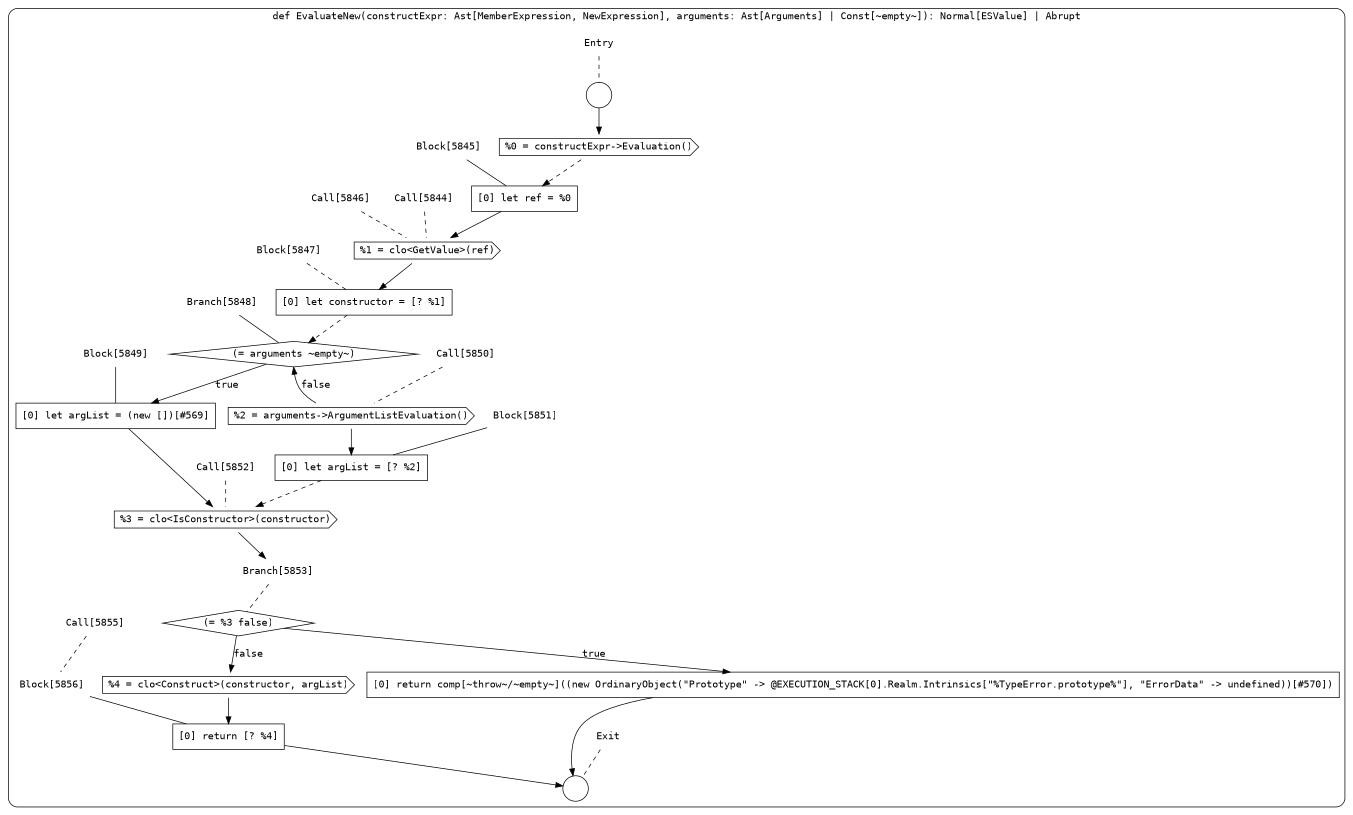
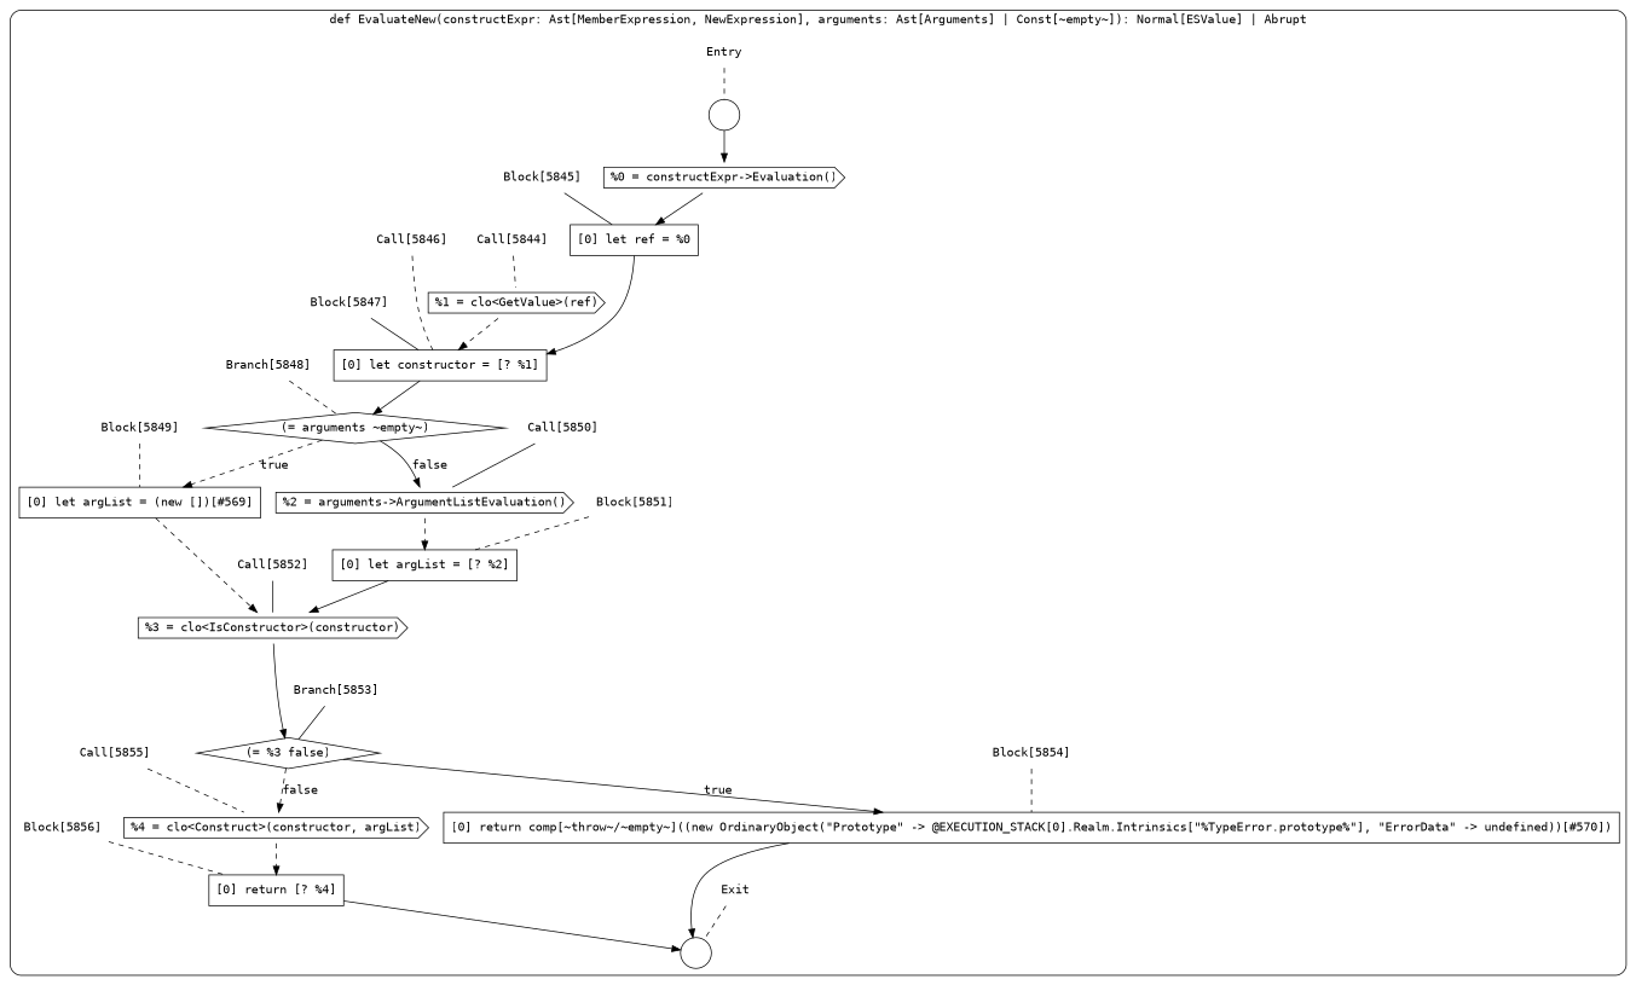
  digraph {
    fontname=Consolas
    node [fontname=Consolas shape=none]
    edge [color=black fontname=Consolas]
    n1 [label=<<font color="black">Entry</font>>]
    n2 [color=black fillcolor=white label=" " shape=circle style=filled]
    n3 [color=black fillcolor=white label=<<font color="black">%0 = constructExpr-&gt;Evaluation()</font>> shape=cds style=filled]
    n4 [color=black fillcolor=white label=<<font color="black">[0] let ref = %0<BR ALIGN="LEFT"/></font>> shape=box style=filled]
    n5 [label=<<font color="black">Exit</font>>]
    n6 [color=black fillcolor=white label=" " shape=circle style=filled]
    n7 [label=<<font color="black">Call[5844]</font>>]
    n8 [color=black fillcolor=white label=<<font color="black">%1 = clo&lt;GetValue&gt;(ref)</font>> shape=cds style=filled]
    n9 [label=<<font color="black">Block[5845]</font>>]
    n10 [color=black fillcolor=white label=<<font color="black">[0] let constructor = [? %1]<BR ALIGN="LEFT"/></font>> shape=box style=filled]
    n11 [label=<<font color="black">Call[5846]</font>>]
    n12 [color=black fillcolor=white label=<<font color="black">(= arguments ~empty~)</font>> shape=diamond style=filled]
    n13 [label=<<font color="black">Block[5847]</font>>]
    n14 [color=black fillcolor=white label=<<font color="black">[0] let argList = (new [])[#569]<BR ALIGN="LEFT"/></font>> shape=box style=filled]
    n15 [color=black fillcolor=white label=<<font color="black">%2 = arguments-&gt;ArgumentListEvaluation()</font>> shape=cds style=filled]
    n16 [label=<<font color="black">Branch[5848]</font>>]
    n17 [color=black fillcolor=white label=<<font color="black">%3 = clo&lt;IsConstructor&gt;(constructor)</font>> shape=cds style=filled]
    n18 [color=black fillcolor=white label=<<font color="black">[0] let argList = [? %2]<BR ALIGN="LEFT"/></font>> shape=box style=filled]
    n19 [label=<<font color="black">Block[5849]</font>>]
    n20 [color=black fillcolor=white label=<<font color="black">(= %3 false)</font>> shape=diamond style=filled]
    n21 [label=<<font color="black">Call[5850]</font>>]
    n22 [label=<<font color="black">Call[5852]</font>>]
    n23 [color=black fillcolor=white label=<<font color="black">[0] return comp[~throw~/~empty~]((new OrdinaryObject(&quot;Prototype&quot; -&gt; @EXECUTION_STACK[0].Realm.Intrinsics[&quot;%TypeError.prototype%&quot;], &quot;ErrorData&quot; -&gt; undefined))[#570])<BR ALIGN="LEFT"/></font>> shape=box style=filled]
    n24 [color=black fillcolor=white label=<<font color="black">%4 = clo&lt;Construct&gt;(constructor, argList)</font>> shape=cds style=filled]
    n25 [label=<<font color="black">Block[5851]</font>>]
    n26 [label=<<font color="black">Branch[5853]</font>>]
    n27 [color=black fillcolor=white label=<<font color="black">[0] return [? %4]<BR ALIGN="LEFT"/></font>> shape=box style=filled]
+   n28 [label=<<font color="black">Block[5854]</font>>]
    n29 [label=<<font color="black">Call[5855]</font>>]
    n30 [label=<<font color="black">Block[5856]</font>>]
    subgraph cluster_1 {
      label="def EvaluateNew(constructExpr: Ast[MemberExpression, NewExpression], arguments: Ast[Arguments] | Const[~empty~]): Normal[ESValue] | Abrupt"
      style=rounded
      n1
      n2
      n3
      n4
      n5
      n6
      n7
      n8
      n9
      n10
      n11
      n12
      n13
      n14
      n15
      n16
      n17
      n18
      n19
      n20
      n21
      n22
      n23
      n24
      n25
      n26
      n27
+     n28
      n29
      n30
    }
    n1 -> n2 [arrowhead=none style=dashed]
    n2 -> n3
-   n3 -> n4 [style=dashed]
-   n4 -> n8
+   n3 -> n4
+   n4 -> n10
    n5 -> n6 [arrowhead=none style=dashed]
    n7 -> n8 [arrowhead=none style=dashed]
-   n8 -> n10
+   n8 -> n10 [style=dashed]
    n9 -> n4 [arrowhead=none style=solid]
-   n10 -> n12 [style=dashed]
-   n11 -> n8 [arrowhead=none style=dashed]
-   n12 -> n14 [label=<<font color="black">true</font>>]
-   n15 -> n12 [label=<<font color="black">false</font>>]
-   n13 -> n10 [arrowhead=none style=dashed]
-   n14 -> n17
-   n15 -> n18
-   n16 -> n12 [arrowhead=none style=solid]
-   n17 -> n26
-   n18 -> n17 [style=dashed]
-   n19 -> n14 [arrowhead=none style=solid]
+   n10 -> n12
+   n11 -> n10 [arrowhead=none style=dashed]
+   n12 -> n14 [label=<<font color="black">true</font>> style=dashed]
+   n12 -> n15 [label=<<font color="black">false</font>>]
+   n13 -> n10 [arrowhead=none style=solid]
+   n14 -> n17 [style=dashed]
+   n15 -> n18 [style=dashed]
+   n16 -> n12 [arrowhead=none style=dashed]
+   n17 -> n20
+   n18 -> n17
+   n19 -> n14 [arrowhead=none style=dashed]
    n20 -> n23 [label=<<font color="black">true</font>>]
-   n20 -> n24 [label=<<font color="black">false</font>>]
-   n21 -> n15 [arrowhead=none style=dashed]
-   n22 -> n17 [arrowhead=none style=dashed]
+   n20 -> n24 [label=<<font color="black">false</font>> style=dashed]
+   n21 -> n15 [arrowhead=none style=solid]
+   n22 -> n17 [arrowhead=none style=solid]
    n23 -> n6
-   n24 -> n27
-   n25 -> n18 [arrowhead=none style=solid]
-   n26 -> n20 [arrowhead=none style=dashed]
+   n24 -> n27 [style=dashed]
+   n25 -> n18 [arrowhead=none style=dashed]
+   n26 -> n20 [arrowhead=none style=solid]
    n27 -> n6
-   n29 -> n30 [arrowhead=none style=dashed]
-   n30 -> n27 [arrowhead=none style=solid]
+   n28 -> n23 [arrowhead=none style=dashed]
+   n29 -> n24 [arrowhead=none style=dashed]
+   n30 -> n27 [arrowhead=none style=dashed]
  }
